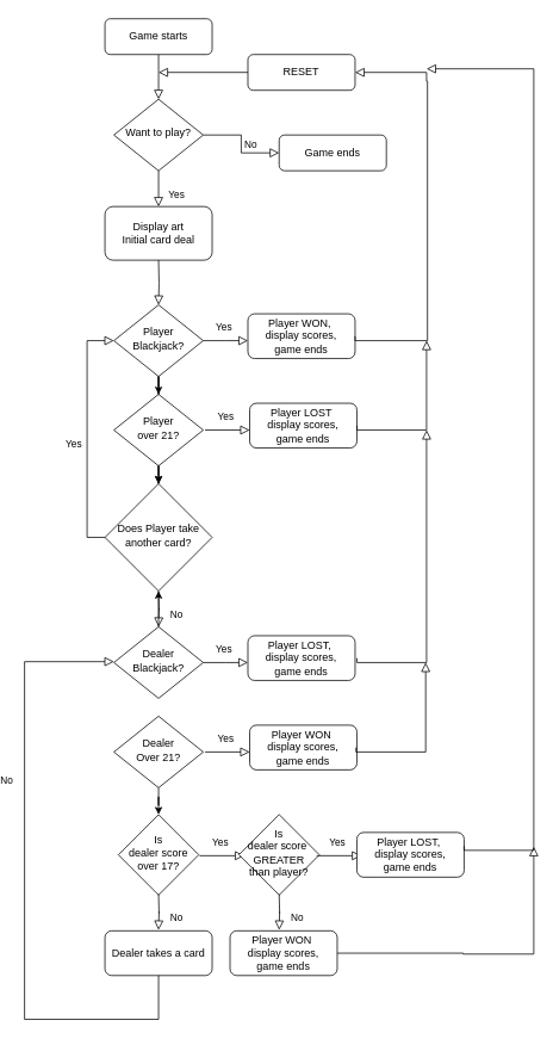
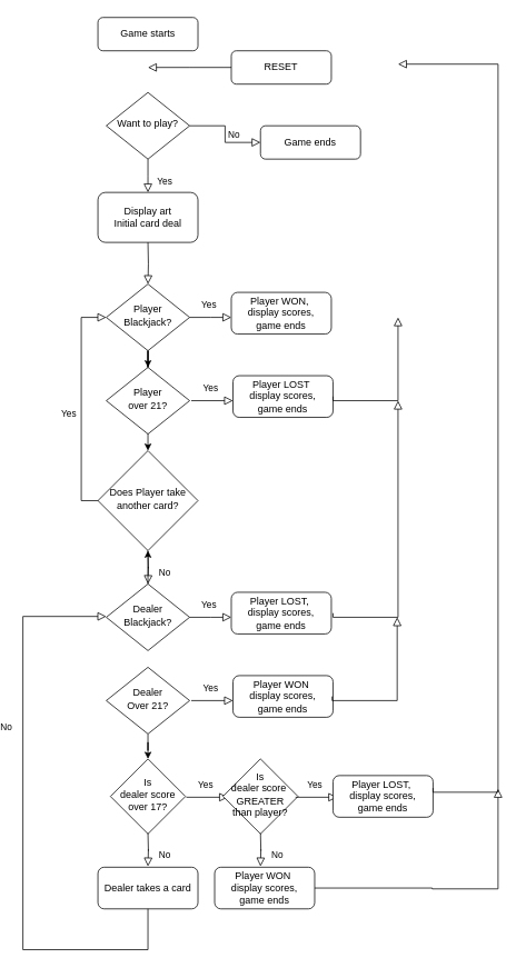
  <mxCell id="0" />
  <mxCell id="1" parent="0" />
- <mxCell id="2" value="" style="rounded=0;html=1;jettySize=auto;orthogonalLoop=1;fontSize=11;endArrow=block;endFill=0;endSize=8;strokeWidth=1;shadow=0;labelBackgroundColor=none;edgeStyle=orthogonalEdgeStyle;" parent="1" source="3" target="5" edge="1"><mxGeometry relative="1" as="geometry" /></mxCell>
  <mxCell id="3" value="Game starts" style="rounded=1;whiteSpace=wrap;html=1;fontSize=12;glass=0;strokeWidth=1;shadow=0;" parent="1" vertex="1"><mxGeometry x="110" y="20" width="120" height="40" as="geometry" /></mxCell>
  <mxCell id="4" value="No" style="edgeStyle=orthogonalEdgeStyle;rounded=0;html=1;jettySize=auto;orthogonalLoop=1;fontSize=11;endArrow=block;endFill=0;endSize=8;strokeWidth=1;shadow=0;labelBackgroundColor=none;" parent="1" source="5" target="6" edge="1"><mxGeometry y="10" relative="1" as="geometry"><mxPoint as="offset" /></mxGeometry></mxCell>
  <mxCell id="5" value="Want to play?" style="rhombus;whiteSpace=wrap;html=1;shadow=0;fontFamily=Helvetica;fontSize=12;align=center;strokeWidth=1;spacing=6;spacingTop=-4;" parent="1" vertex="1"><mxGeometry x="120" y="110" width="100" height="80" as="geometry" /></mxCell>
  <mxCell id="6" value="Game ends" style="rounded=1;whiteSpace=wrap;html=1;fontSize=12;glass=0;strokeWidth=1;shadow=0;" parent="1" vertex="1"><mxGeometry x="305" y="150" width="120" height="40" as="geometry" /></mxCell>
  <mxCell id="7" value="Yes" style="rounded=0;html=1;jettySize=auto;orthogonalLoop=1;fontSize=11;endArrow=block;endFill=0;endSize=8;strokeWidth=1;shadow=0;labelBackgroundColor=none;edgeStyle=orthogonalEdgeStyle;exitX=0.5;exitY=1;exitDx=0;exitDy=0;" parent="1" source="5" edge="1"><mxGeometry x="0.333" y="20" relative="1" as="geometry"><mxPoint as="offset" /><mxPoint x="590" y="350" as="sourcePoint" /><mxPoint x="170" y="230" as="targetPoint" /></mxGeometry></mxCell>
  <mxCell id="8" value="RESET" style="rounded=1;whiteSpace=wrap;html=1;fontSize=12;glass=0;strokeWidth=1;shadow=0;" parent="1" vertex="1"><mxGeometry x="270" y="60" width="120" height="40" as="geometry" /></mxCell>
  <mxCell id="9" value="Display art&lt;div&gt;Initial card deal&lt;/div&gt;" style="rounded=1;whiteSpace=wrap;html=1;fontSize=12;glass=0;strokeWidth=1;shadow=0;" parent="1" vertex="1"><mxGeometry x="110" y="230" width="120" height="60" as="geometry" /></mxCell>
  <mxCell id="10" value="" style="edgeStyle=orthogonalEdgeStyle;rounded=0;orthogonalLoop=1;jettySize=auto;html=1;" parent="1" source="12" target="17" edge="1"><mxGeometry relative="1" as="geometry" /></mxCell>
  <mxCell id="11" value="" style="edgeStyle=orthogonalEdgeStyle;rounded=0;orthogonalLoop=1;jettySize=auto;html=1;" parent="1" source="12" target="21" edge="1"><mxGeometry relative="1" as="geometry" /></mxCell>
  <mxCell id="12" value="Player&lt;div&gt;Blackjack?&lt;/div&gt;" style="rhombus;whiteSpace=wrap;html=1;shadow=0;fontFamily=Helvetica;fontSize=12;align=center;strokeWidth=1;spacing=6;spacingTop=-4;" parent="1" vertex="1"><mxGeometry x="120" y="340" width="100" height="80" as="geometry" /></mxCell>
  <mxCell id="13" value="" style="rounded=0;html=1;jettySize=auto;orthogonalLoop=1;fontSize=11;endArrow=block;endFill=0;endSize=8;strokeWidth=1;shadow=0;labelBackgroundColor=none;edgeStyle=orthogonalEdgeStyle;entryX=0.5;entryY=0;entryDx=0;entryDy=0;" parent="1" target="12" edge="1"><mxGeometry x="0.333" y="20" relative="1" as="geometry"><mxPoint as="offset" /><mxPoint x="170" y="290" as="sourcePoint" /><mxPoint x="180" y="240" as="targetPoint" /></mxGeometry></mxCell>
  <mxCell id="14" value="Yes" style="edgeStyle=orthogonalEdgeStyle;rounded=0;html=1;jettySize=auto;orthogonalLoop=1;fontSize=11;endArrow=block;endFill=0;endSize=8;strokeWidth=1;shadow=0;labelBackgroundColor=none;exitX=1;exitY=0.5;exitDx=0;exitDy=0;" parent="1" source="12" edge="1"><mxGeometry x="-0.083" y="15" relative="1" as="geometry"><mxPoint as="offset" /><mxPoint x="230" y="160" as="sourcePoint" /><mxPoint x="270" y="380" as="targetPoint" /></mxGeometry></mxCell>
  <mxCell id="15" value="Player WON,&amp;nbsp;&lt;div&gt;display scores,&lt;div&gt;game ends&lt;/div&gt;&lt;/div&gt;" style="rounded=1;whiteSpace=wrap;html=1;fontSize=12;glass=0;strokeWidth=1;shadow=0;" parent="1" vertex="1"><mxGeometry x="270" y="350" width="120" height="50" as="geometry" /></mxCell>
- <mxCell id="16" value="" style="edgeStyle=orthogonalEdgeStyle;rounded=0;html=1;jettySize=auto;orthogonalLoop=1;fontSize=11;endArrow=block;endFill=0;endSize=8;strokeWidth=1;shadow=0;labelBackgroundColor=none;exitX=1;exitY=0.5;exitDx=0;exitDy=0;entryX=1;entryY=0.5;entryDx=0;entryDy=0;" parent="1" source="15" target="8" edge="1"><mxGeometry x="-0.083" y="15" relative="1" as="geometry"><mxPoint as="offset" /><mxPoint x="230" y="390" as="sourcePoint" /><mxPoint x="350" y="80" as="targetPoint" /><Array as="points"><mxPoint x="471" y="380" /><mxPoint x="471" y="90" /><mxPoint x="470" y="90" /><mxPoint x="470" y="80" /></Array></mxGeometry></mxCell>
  <mxCell id="17" value="Does Player take another card?" style="rhombus;whiteSpace=wrap;html=1;shadow=0;strokeWidth=1;spacing=6;spacingTop=-4;" parent="1" vertex="1"><mxGeometry x="110" y="540" width="120" height="120" as="geometry" /></mxCell>
  <mxCell id="18" value="" style="edgeStyle=orthogonalEdgeStyle;rounded=0;html=1;jettySize=auto;orthogonalLoop=1;fontSize=11;endArrow=block;endFill=0;endSize=8;strokeWidth=1;shadow=0;labelBackgroundColor=none;exitX=0;exitY=0.5;exitDx=0;exitDy=0;" parent="1" source="8" edge="1"><mxGeometry y="10" relative="1" as="geometry"><mxPoint as="offset" /><mxPoint x="230" y="160" as="sourcePoint" /><mxPoint x="170" y="80" as="targetPoint" /></mxGeometry></mxCell>
  <mxCell id="19" value="Yes" style="edgeStyle=orthogonalEdgeStyle;rounded=0;html=1;jettySize=auto;orthogonalLoop=1;fontSize=11;endArrow=block;endFill=0;endSize=8;strokeWidth=1;shadow=0;labelBackgroundColor=none;exitX=0;exitY=0.5;exitDx=0;exitDy=0;entryX=0;entryY=0.5;entryDx=0;entryDy=0;" parent="1" source="17" target="12" edge="1"><mxGeometry x="-0.083" y="15" relative="1" as="geometry"><mxPoint as="offset" /><mxPoint x="230" y="390" as="sourcePoint" /><mxPoint x="280" y="390" as="targetPoint" /></mxGeometry></mxCell>
- <mxCell id="20" value="" style="edgeStyle=orthogonalEdgeStyle;rounded=0;orthogonalLoop=1;jettySize=auto;html=1;" parent="1" source="21" target="17" edge="1"><mxGeometry relative="1" as="geometry" /></mxCell>
  <mxCell id="21" value="Player&lt;div&gt;over 21?&lt;/div&gt;" style="rhombus;whiteSpace=wrap;html=1;shadow=0;strokeWidth=1;spacing=6;spacingTop=-4;" parent="1" vertex="1"><mxGeometry x="120" y="440" width="100" height="80" as="geometry" /></mxCell>
  <mxCell id="22" value="Yes" style="edgeStyle=orthogonalEdgeStyle;rounded=0;html=1;jettySize=auto;orthogonalLoop=1;fontSize=11;endArrow=block;endFill=0;endSize=8;strokeWidth=1;shadow=0;labelBackgroundColor=none;exitX=1;exitY=0.5;exitDx=0;exitDy=0;" parent="1" edge="1"><mxGeometry x="-0.083" y="15" relative="1" as="geometry"><mxPoint as="offset" /><mxPoint x="222" y="480" as="sourcePoint" /><mxPoint x="272" y="480" as="targetPoint" /></mxGeometry></mxCell>
  <mxCell id="23" value="Player LOST&amp;nbsp;&lt;div&gt;display scores,&lt;div&gt;game ends&lt;/div&gt;&lt;/div&gt;" style="rounded=1;whiteSpace=wrap;html=1;fontSize=12;glass=0;strokeWidth=1;shadow=0;" parent="1" vertex="1"><mxGeometry x="272" y="450" width="120" height="50" as="geometry" /></mxCell>
  <mxCell id="24" value="" style="edgeStyle=orthogonalEdgeStyle;rounded=0;html=1;jettySize=auto;orthogonalLoop=1;fontSize=11;endArrow=block;endFill=0;endSize=8;strokeWidth=1;shadow=0;labelBackgroundColor=none;exitX=1;exitY=0.5;exitDx=0;exitDy=0;" parent="1" source="23" edge="1"><mxGeometry x="-0.083" y="15" relative="1" as="geometry"><mxPoint as="offset" /><mxPoint x="232" y="490" as="sourcePoint" /><mxPoint x="470" y="380" as="targetPoint" /><Array as="points"><mxPoint x="392" y="480" /><mxPoint x="470" y="480" /></Array></mxGeometry></mxCell>
  <mxCell id="25" value="No" style="rounded=0;html=1;jettySize=auto;orthogonalLoop=1;fontSize=11;endArrow=block;endFill=0;endSize=8;strokeWidth=1;shadow=0;labelBackgroundColor=none;edgeStyle=orthogonalEdgeStyle;exitX=0.5;exitY=1;exitDx=0;exitDy=0;" parent="1" edge="1"><mxGeometry x="0.333" y="20" relative="1" as="geometry"><mxPoint as="offset" /><mxPoint x="170" y="660" as="sourcePoint" /><mxPoint x="170" y="700" as="targetPoint" /></mxGeometry></mxCell>
  <mxCell id="26" value="Dealer&lt;div&gt;Blackjack?&lt;/div&gt;" style="rhombus;whiteSpace=wrap;html=1;shadow=0;fontFamily=Helvetica;fontSize=12;align=center;strokeWidth=1;spacing=6;spacingTop=-4;" parent="1" vertex="1"><mxGeometry x="120" y="700" width="100" height="80" as="geometry" /></mxCell>
  <mxCell id="27" value="" style="edgeStyle=orthogonalEdgeStyle;rounded=0;orthogonalLoop=1;jettySize=auto;html=1;" parent="1" source="26" target="17" edge="1"><mxGeometry relative="1" as="geometry" /></mxCell>
  <mxCell id="28" value="Yes" style="edgeStyle=orthogonalEdgeStyle;rounded=0;html=1;jettySize=auto;orthogonalLoop=1;fontSize=11;endArrow=block;endFill=0;endSize=8;strokeWidth=1;shadow=0;labelBackgroundColor=none;exitX=1;exitY=0.5;exitDx=0;exitDy=0;" parent="1" source="26" edge="1"><mxGeometry x="-0.083" y="15" relative="1" as="geometry"><mxPoint as="offset" /><mxPoint x="230" y="520" as="sourcePoint" /><mxPoint x="270" y="740" as="targetPoint" /></mxGeometry></mxCell>
  <mxCell id="29" value="Player LOST,&amp;nbsp;&lt;div&gt;display scores,&lt;div&gt;game ends&lt;/div&gt;&lt;/div&gt;" style="rounded=1;whiteSpace=wrap;html=1;fontSize=12;glass=0;strokeWidth=1;shadow=0;" parent="1" vertex="1"><mxGeometry x="270" y="710" width="120" height="50" as="geometry" /></mxCell>
  <mxCell id="30" value="Player WON&amp;nbsp;&lt;div&gt;display scores,&lt;div&gt;game ends&lt;/div&gt;&lt;/div&gt;" style="rounded=1;whiteSpace=wrap;html=1;fontSize=12;glass=0;strokeWidth=1;shadow=0;" parent="1" vertex="1"><mxGeometry x="272" y="810" width="120" height="50" as="geometry" /></mxCell>
  <mxCell id="31" value="Yes" style="edgeStyle=orthogonalEdgeStyle;rounded=0;html=1;jettySize=auto;orthogonalLoop=1;fontSize=11;endArrow=block;endFill=0;endSize=8;strokeWidth=1;shadow=0;labelBackgroundColor=none;exitX=1;exitY=0.5;exitDx=0;exitDy=0;" parent="1" edge="1"><mxGeometry x="-0.083" y="15" relative="1" as="geometry"><mxPoint as="offset" /><mxPoint x="222" y="840" as="sourcePoint" /><mxPoint x="272" y="840" as="targetPoint" /></mxGeometry></mxCell>
  <mxCell id="32" value="" style="edgeStyle=orthogonalEdgeStyle;rounded=0;orthogonalLoop=1;jettySize=auto;html=1;" parent="1" source="33" target="36" edge="1"><mxGeometry relative="1" as="geometry" /></mxCell>
  <mxCell id="33" value="Dealer&lt;div&gt;Over 21?&lt;/div&gt;" style="rhombus;whiteSpace=wrap;html=1;shadow=0;strokeWidth=1;spacing=6;spacingTop=-4;" parent="1" vertex="1"><mxGeometry x="120" y="800" width="100" height="80" as="geometry" /></mxCell>
  <mxCell id="34" value="" style="edgeStyle=orthogonalEdgeStyle;rounded=0;html=1;jettySize=auto;orthogonalLoop=1;fontSize=11;endArrow=block;endFill=0;endSize=8;strokeWidth=1;shadow=0;labelBackgroundColor=none;exitX=1;exitY=0.5;exitDx=0;exitDy=0;" parent="1" edge="1"><mxGeometry x="-0.083" y="15" relative="1" as="geometry"><mxPoint as="offset" /><mxPoint x="392" y="735" as="sourcePoint" /><mxPoint x="470" y="480" as="targetPoint" /><Array as="points"><mxPoint x="392" y="740" /><mxPoint x="470" y="740" /></Array></mxGeometry></mxCell>
  <mxCell id="35" value="" style="edgeStyle=orthogonalEdgeStyle;rounded=0;html=1;jettySize=auto;orthogonalLoop=1;fontSize=11;endArrow=block;endFill=0;endSize=8;strokeWidth=1;shadow=0;labelBackgroundColor=none;exitX=1;exitY=0.5;exitDx=0;exitDy=0;" parent="1" edge="1"><mxGeometry x="-0.083" y="15" relative="1" as="geometry"><mxPoint as="offset" /><mxPoint x="391" y="835" as="sourcePoint" /><mxPoint x="469" y="740" as="targetPoint" /><Array as="points"><mxPoint x="391" y="840" /><mxPoint x="469" y="840" /></Array></mxGeometry></mxCell>
  <mxCell id="36" value="Is&lt;div&gt;dealer score over 17?&lt;/div&gt;" style="rhombus;whiteSpace=wrap;html=1;shadow=0;strokeWidth=1;spacing=6;spacingTop=-4;" parent="1" vertex="1"><mxGeometry x="125" y="910" width="90" height="90" as="geometry" /></mxCell>
  <mxCell id="37" value="No" style="rounded=0;html=1;jettySize=auto;orthogonalLoop=1;fontSize=11;endArrow=block;endFill=0;endSize=8;strokeWidth=1;shadow=0;labelBackgroundColor=none;edgeStyle=orthogonalEdgeStyle;exitX=0.5;exitY=1;exitDx=0;exitDy=0;" parent="1" edge="1"><mxGeometry x="0.333" y="20" relative="1" as="geometry"><mxPoint as="offset" /><mxPoint x="170" y="999" as="sourcePoint" /><mxPoint x="170" y="1039" as="targetPoint" /></mxGeometry></mxCell>
  <mxCell id="38" value="Yes" style="edgeStyle=orthogonalEdgeStyle;rounded=0;html=1;jettySize=auto;orthogonalLoop=1;fontSize=11;endArrow=block;endFill=0;endSize=8;strokeWidth=1;shadow=0;labelBackgroundColor=none;exitX=1;exitY=0.5;exitDx=0;exitDy=0;" parent="1" edge="1"><mxGeometry x="-0.083" y="15" relative="1" as="geometry"><mxPoint as="offset" /><mxPoint x="216" y="956" as="sourcePoint" /><mxPoint x="266" y="956" as="targetPoint" /></mxGeometry></mxCell>
  <mxCell id="39" value="Dealer takes a card" style="rounded=1;whiteSpace=wrap;html=1;fontSize=12;glass=0;strokeWidth=1;shadow=0;" vertex="1" parent="1"><mxGeometry x="110" y="1040" width="120" height="50" as="geometry" /></mxCell>
  <mxCell id="40" value="No" style="rounded=0;html=1;jettySize=auto;orthogonalLoop=1;fontSize=11;endArrow=block;endFill=0;endSize=8;strokeWidth=1;shadow=0;labelBackgroundColor=none;edgeStyle=orthogonalEdgeStyle;exitX=0.5;exitY=1;exitDx=0;exitDy=0;" edge="1" parent="1" source="39"><mxGeometry x="0.333" y="20" relative="1" as="geometry"><mxPoint as="offset" /><mxPoint x="181" y="1102" as="sourcePoint" /><mxPoint x="120" y="739" as="targetPoint" /><Array as="points"><mxPoint x="170" y="1139" /><mxPoint x="20" y="1139" /><mxPoint x="20" y="739" /></Array></mxGeometry></mxCell>
  <mxCell id="41" value="Is&lt;div&gt;dealer score&amp;nbsp; GREATER than player?&lt;/div&gt;" style="rhombus;whiteSpace=wrap;html=1;shadow=0;strokeWidth=1;spacing=6;spacingTop=-4;" vertex="1" parent="1"><mxGeometry x="260" y="910" width="90" height="90" as="geometry" /></mxCell>
  <mxCell id="42" value="Yes" style="edgeStyle=orthogonalEdgeStyle;rounded=0;html=1;jettySize=auto;orthogonalLoop=1;fontSize=11;endArrow=block;endFill=0;endSize=8;strokeWidth=1;shadow=0;labelBackgroundColor=none;exitX=1;exitY=0.5;exitDx=0;exitDy=0;" edge="1" parent="1"><mxGeometry x="-0.083" y="15" relative="1" as="geometry"><mxPoint as="offset" /><mxPoint x="347" y="956" as="sourcePoint" /><mxPoint x="397" y="956" as="targetPoint" /></mxGeometry></mxCell>
  <mxCell id="43" value="No" style="rounded=0;html=1;jettySize=auto;orthogonalLoop=1;fontSize=11;endArrow=block;endFill=0;endSize=8;strokeWidth=1;shadow=0;labelBackgroundColor=none;edgeStyle=orthogonalEdgeStyle;exitX=0.5;exitY=1;exitDx=0;exitDy=0;" edge="1" parent="1"><mxGeometry x="0.333" y="20" relative="1" as="geometry"><mxPoint as="offset" /><mxPoint x="305" y="999" as="sourcePoint" /><mxPoint x="305" y="1039" as="targetPoint" /></mxGeometry></mxCell>
  <mxCell id="44" value="Player LOST,&amp;nbsp;&lt;div&gt;display scores,&lt;div&gt;game ends&lt;/div&gt;&lt;/div&gt;" style="rounded=1;whiteSpace=wrap;html=1;fontSize=12;glass=0;strokeWidth=1;shadow=0;" vertex="1" parent="1"><mxGeometry x="392" y="930" width="120" height="50" as="geometry" /></mxCell>
  <mxCell id="45" value="Player WON&amp;nbsp;&lt;div&gt;display scores,&lt;div&gt;game ends&lt;/div&gt;&lt;/div&gt;" style="rounded=1;whiteSpace=wrap;html=1;fontSize=12;glass=0;strokeWidth=1;shadow=0;" vertex="1" parent="1"><mxGeometry x="250" y="1040" width="120" height="50" as="geometry" /></mxCell>
  <mxCell id="46" value="" style="edgeStyle=orthogonalEdgeStyle;rounded=0;html=1;jettySize=auto;orthogonalLoop=1;fontSize=11;endArrow=block;endFill=0;endSize=8;strokeWidth=1;shadow=0;labelBackgroundColor=none;exitX=1;exitY=0.5;exitDx=0;exitDy=0;" edge="1" parent="1" source="45"><mxGeometry x="-0.083" y="15" relative="1" as="geometry"><mxPoint as="offset" /><mxPoint x="470" y="1066" as="sourcePoint" /><mxPoint x="590" y="946" as="targetPoint" /><Array as="points"><mxPoint x="511" y="1065" /><mxPoint x="589" y="1066" /></Array></mxGeometry></mxCell>
  <mxCell id="47" value="" style="edgeStyle=orthogonalEdgeStyle;rounded=0;html=1;jettySize=auto;orthogonalLoop=1;fontSize=11;endArrow=block;endFill=0;endSize=8;strokeWidth=1;shadow=0;labelBackgroundColor=none;exitX=1;exitY=0.5;exitDx=0;exitDy=0;" edge="1" parent="1"><mxGeometry x="-0.083" y="15" relative="1" as="geometry"><mxPoint as="offset" /><mxPoint x="512" y="945" as="sourcePoint" /><mxPoint x="470" y="76" as="targetPoint" /><Array as="points"><mxPoint x="512" y="950" /><mxPoint x="590" y="950" /><mxPoint x="590" y="76" /></Array></mxGeometry></mxCell>
